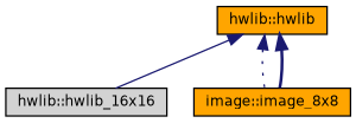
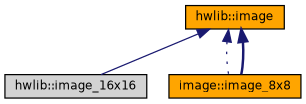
  digraph {
    node [color=black fillcolor=orange fontname=Helvetica fontsize=10 shape=record style=filled]
    edge [color=midnightblue dir=back fontname=Helvetica fontsize=10 labelfontname=Helvetica labelfontsize=10]
-   n1 [fontcolor=black height=0.2 label="hwlib::hwlib" width=0.4]
-   n2 [fillcolor=lightgrey height=0.2 label="hwlib::hwlib_16x16" width=0.4]
+   n1 [fontcolor=black height=0.2 label="hwlib::image" width=0.4]
+   n2 [fillcolor=lightgrey height=0.2 label="hwlib::image_16x16" width=0.4]
    n3 [height=0.2 label="image::image_8x8" width=0.4]
    n1 -> n2 [style=solid]
    n1 -> n3 [style=dotted]
    n1 -> n3 [style=bold]
  }
